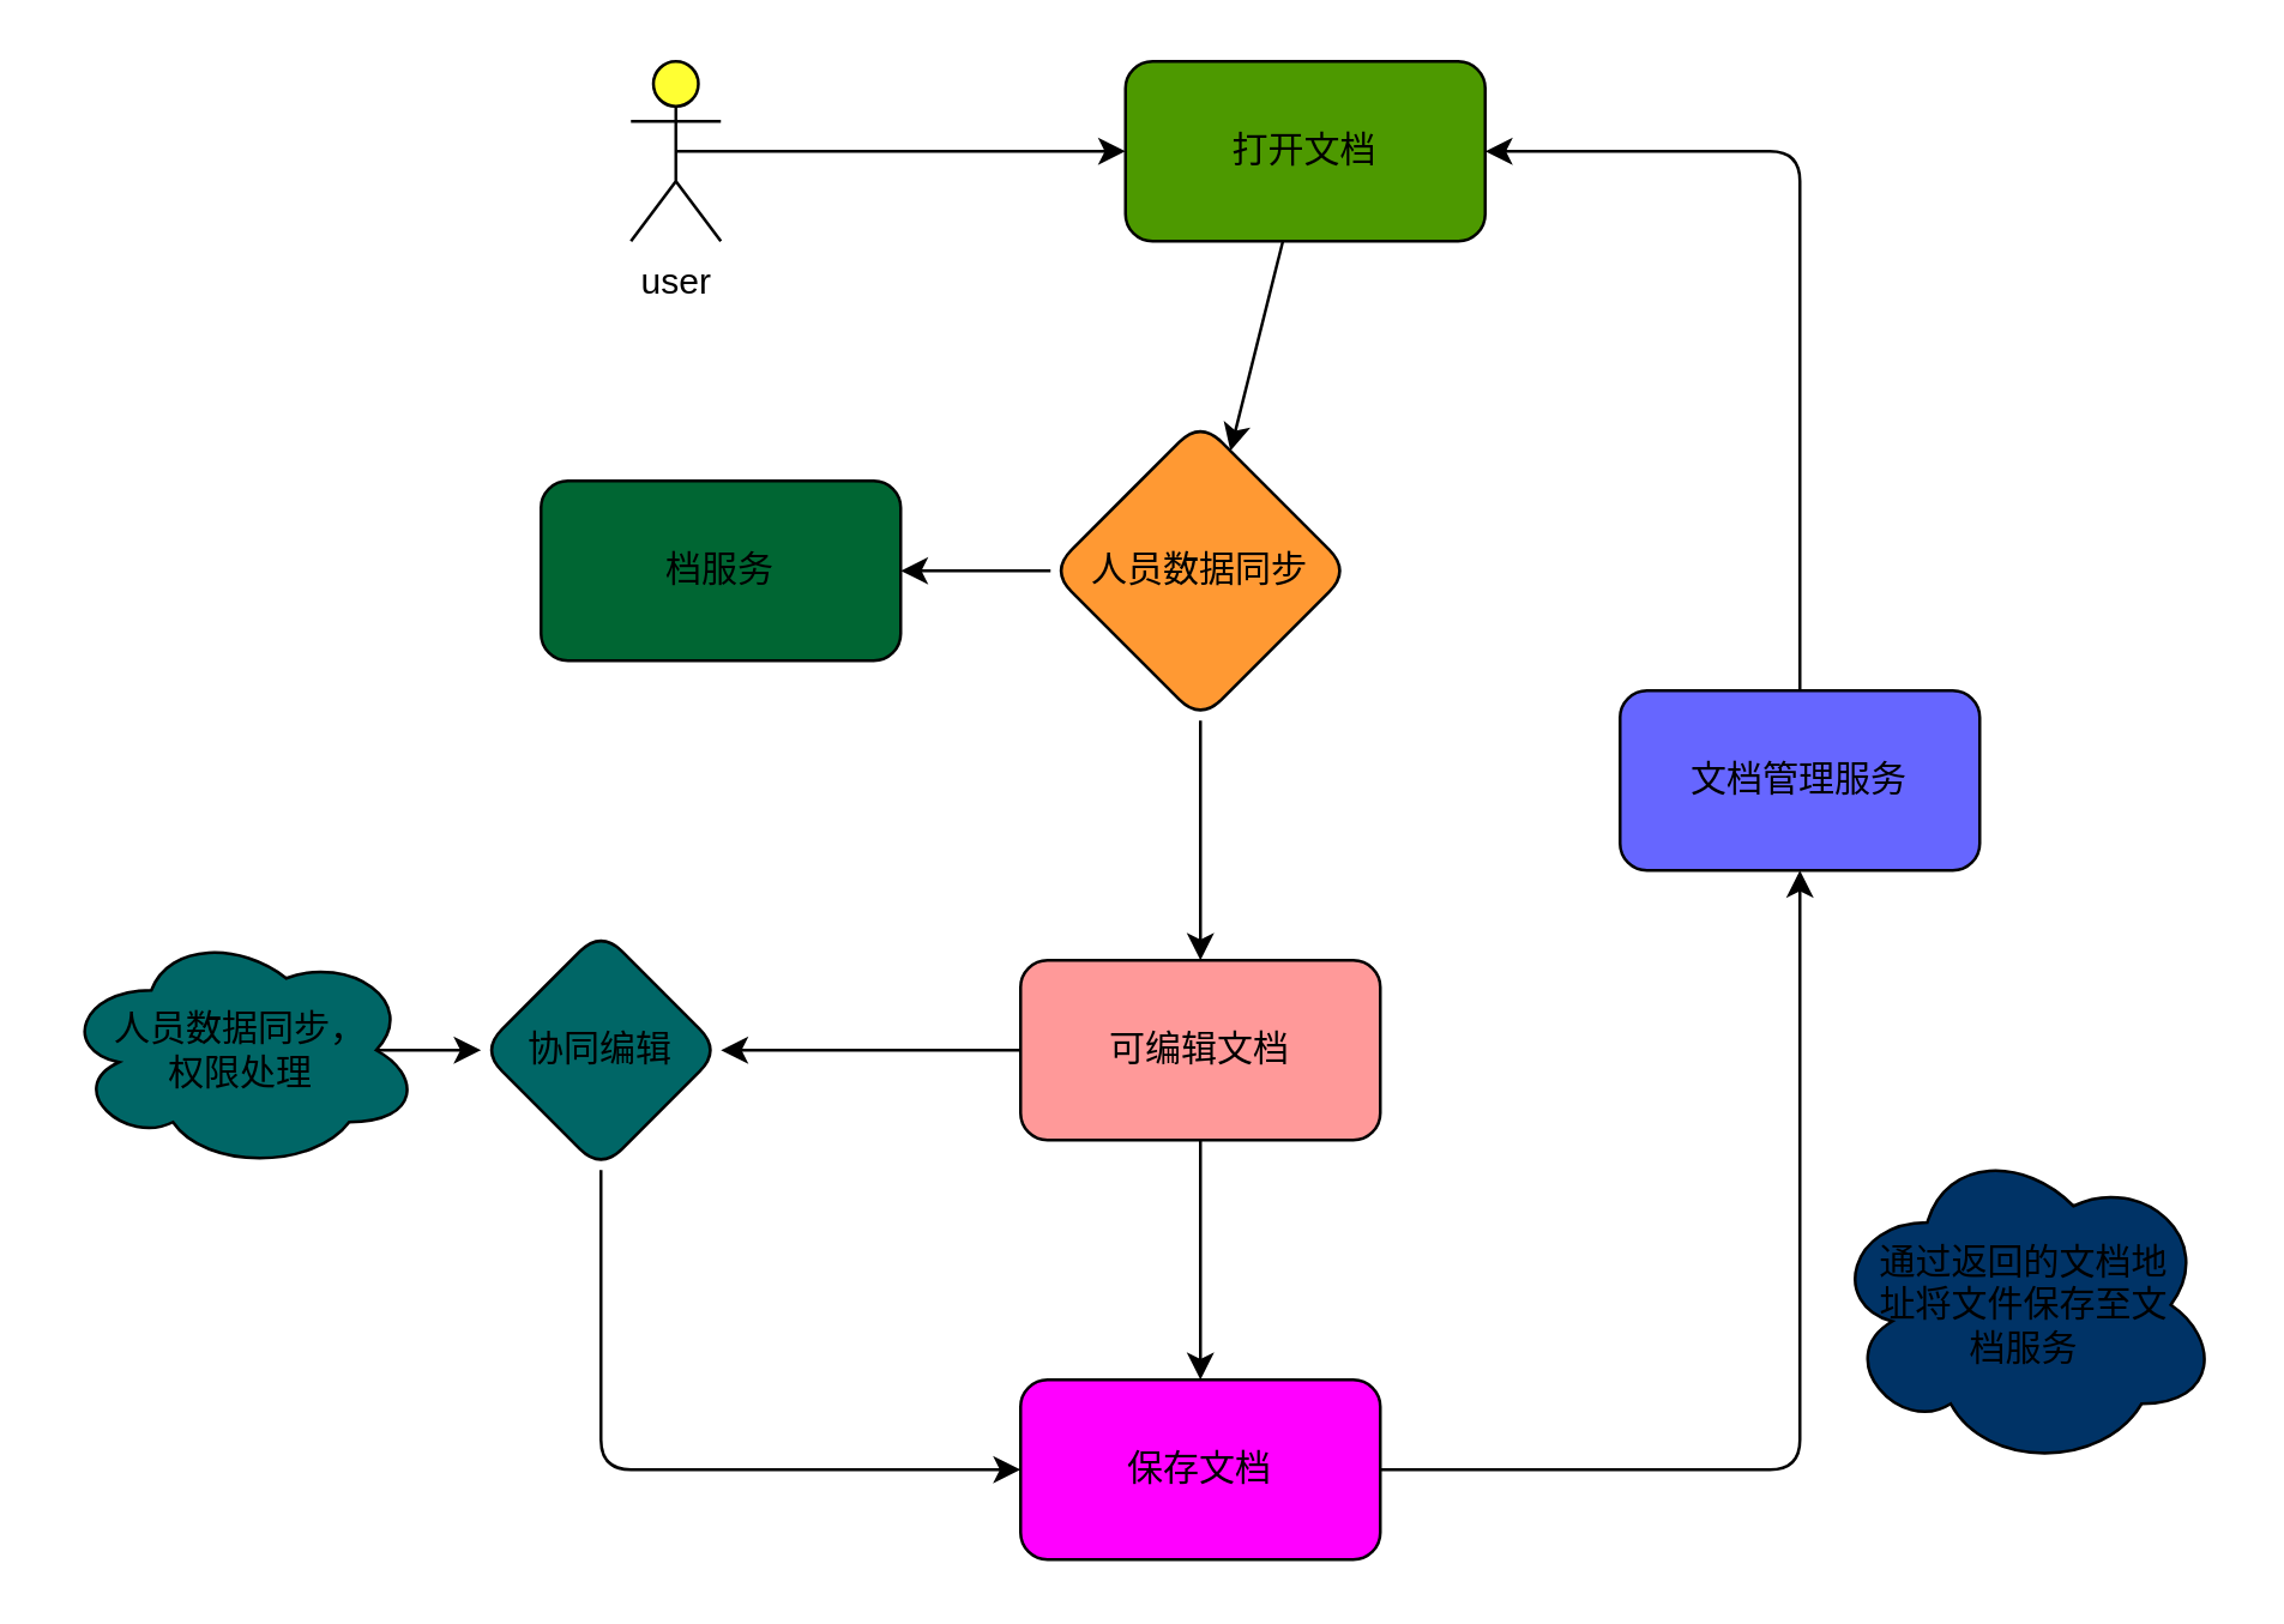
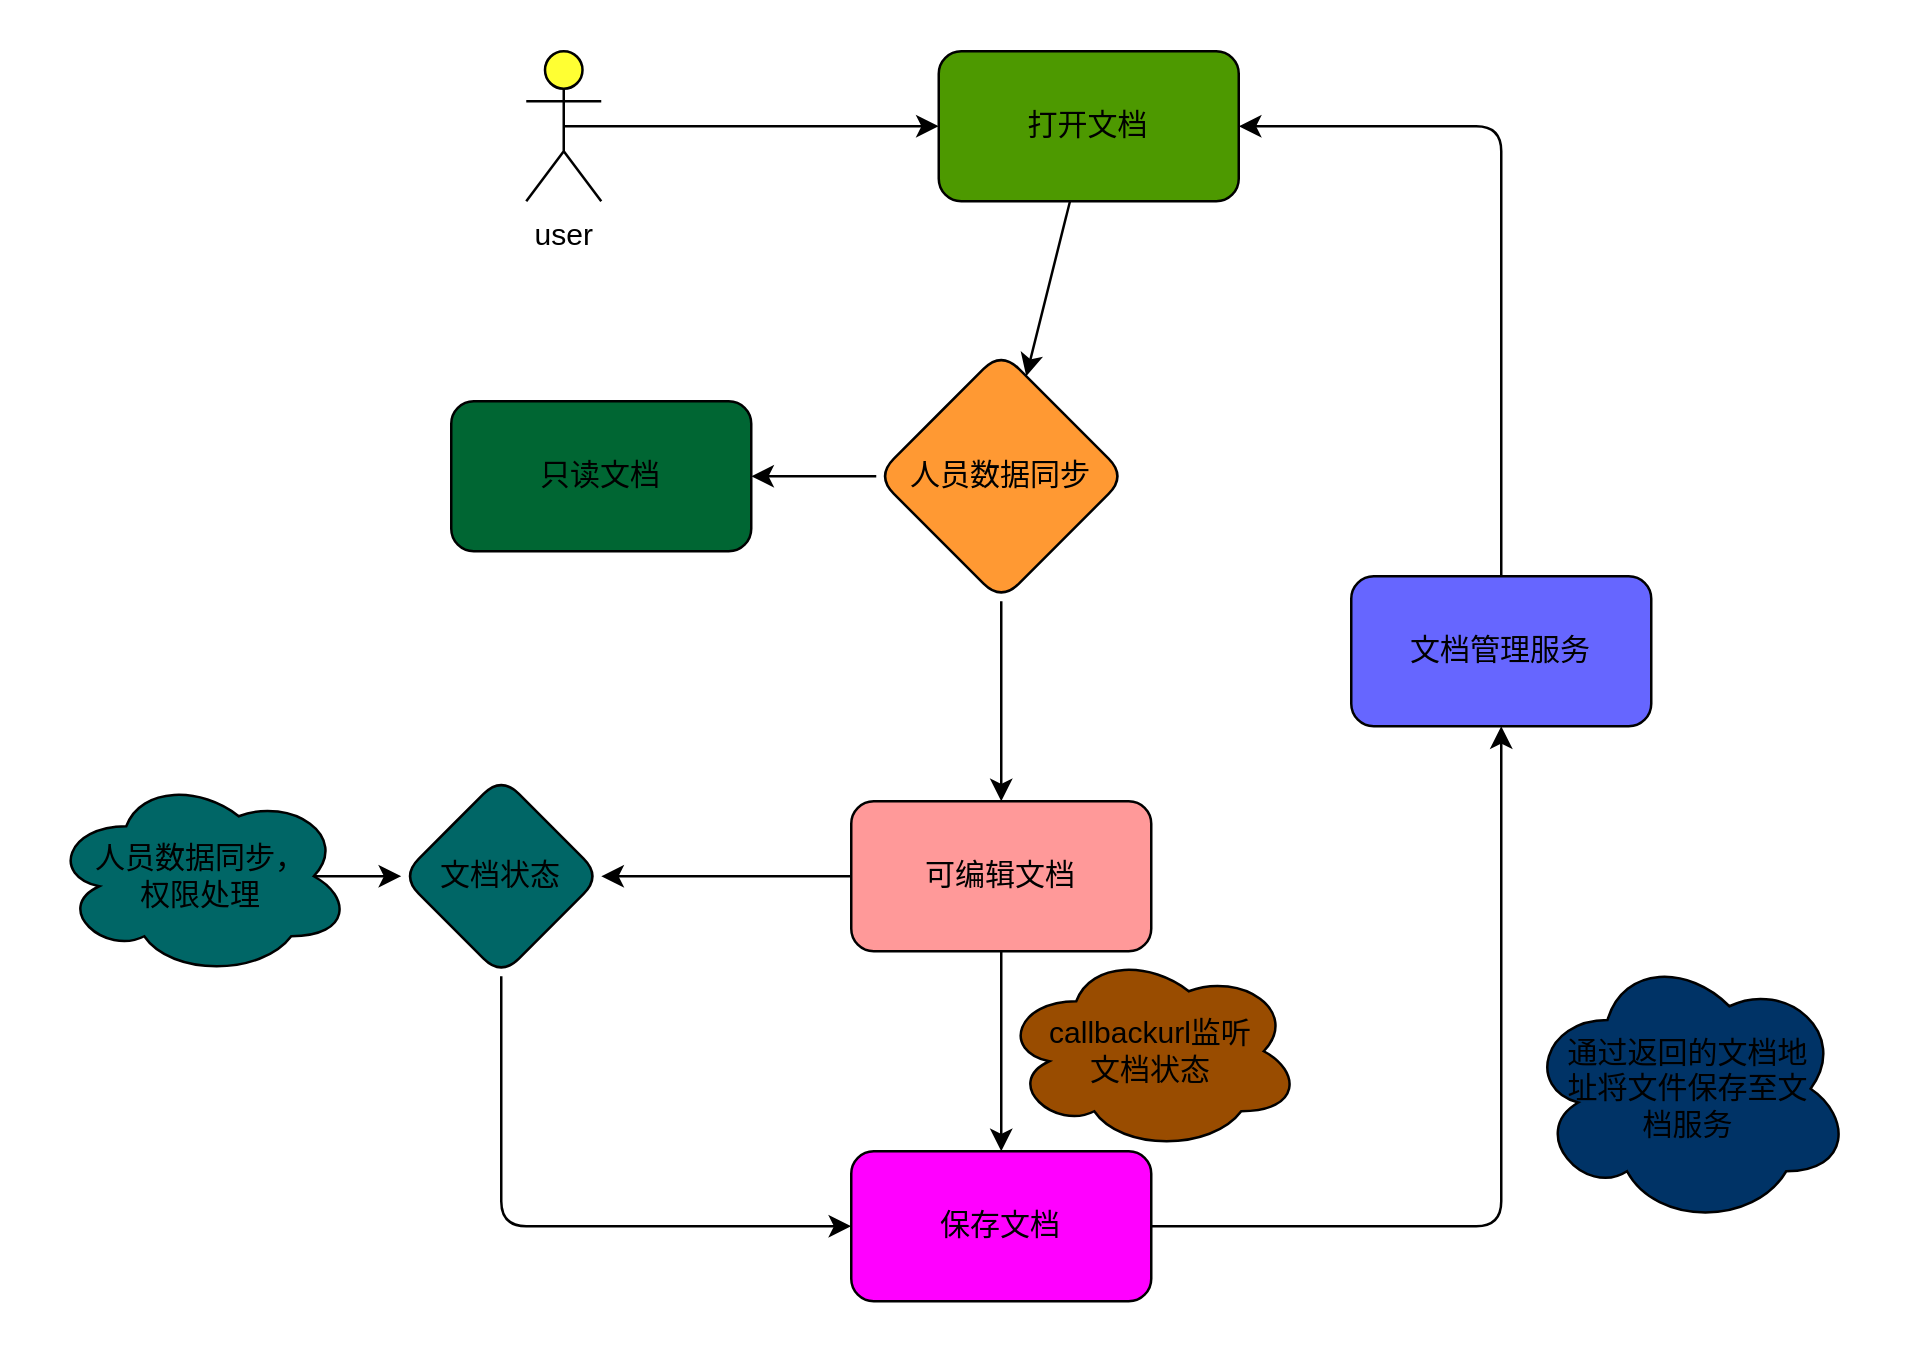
  <mxCell id="0" />
  <mxCell id="1" parent="0" />
  <mxCell id="2" value="" style="edgeStyle=none;html=1;" edge="1" parent="1" source="3" target="6"><mxGeometry relative="1" as="geometry" /></mxCell>
  <mxCell id="3" value="打开文档" style="rounded=1;whiteSpace=wrap;html=1;fillColor=#4D9900;" vertex="1" parent="1"><mxGeometry x="375" y="20" width="120" height="60" as="geometry" /></mxCell>
  <mxCell id="4" value="" style="edgeStyle=none;html=1;" edge="1" parent="1" source="6" target="7"><mxGeometry relative="1" as="geometry" /></mxCell>
  <mxCell id="5" value="" style="edgeStyle=none;html=1;" edge="1" parent="1" source="6" target="10"><mxGeometry relative="1" as="geometry" /></mxCell>
  <mxCell id="6" value="人员数据同步" style="rhombus;whiteSpace=wrap;html=1;rounded=1;fillColor=#FF9933;" vertex="1" parent="1"><mxGeometry x="350" y="140" width="100" height="100" as="geometry" /></mxCell>
- <mxCell id="7" value="档服务" style="whiteSpace=wrap;html=1;rounded=1;fillColor=#006633;" vertex="1" parent="1"><mxGeometry x="180" y="160" width="120" height="60" as="geometry" /></mxCell>
+ <mxCell id="7" value="只读文档" style="whiteSpace=wrap;html=1;rounded=1;fillColor=#006633;" vertex="1" parent="1"><mxGeometry x="180" y="160" width="120" height="60" as="geometry" /></mxCell>
  <mxCell id="8" value="" style="edgeStyle=none;html=1;" edge="1" parent="1" source="10" target="12"><mxGeometry relative="1" as="geometry" /></mxCell>
  <mxCell id="9" value="" style="edgeStyle=none;html=1;" edge="1" parent="1" source="10" target="18"><mxGeometry relative="1" as="geometry" /></mxCell>
  <mxCell id="10" value="可编辑文档" style="whiteSpace=wrap;html=1;rounded=1;fillColor=#FF9999;" vertex="1" parent="1"><mxGeometry x="340" y="320" width="120" height="60" as="geometry" /></mxCell>
  <mxCell id="11" value="" style="edgeStyle=none;html=1;" edge="1" parent="1" source="12" target="14"><mxGeometry relative="1" as="geometry"><Array as="points"><mxPoint x="600" y="490" /></Array></mxGeometry></mxCell>
  <mxCell id="12" value="保存文档" style="whiteSpace=wrap;html=1;rounded=1;fillColor=#FF00FF;" vertex="1" parent="1"><mxGeometry x="340" y="460" width="120" height="60" as="geometry" /></mxCell>
  <mxCell id="13" style="edgeStyle=none;html=1;exitX=0.5;exitY=0;exitDx=0;exitDy=0;entryX=1;entryY=0.5;entryDx=0;entryDy=0;" edge="1" parent="1" source="14" target="3"><mxGeometry relative="1" as="geometry"><Array as="points"><mxPoint x="600" y="50" /></Array></mxGeometry></mxCell>
  <mxCell id="14" value="文档管理服务" style="whiteSpace=wrap;html=1;rounded=1;fillColor=#6666FF;" vertex="1" parent="1"><mxGeometry x="540" y="230" width="120" height="60" as="geometry" /></mxCell>
  <mxCell id="15" style="edgeStyle=none;html=1;exitX=0.5;exitY=0.5;exitDx=0;exitDy=0;exitPerimeter=0;entryX=0;entryY=0.5;entryDx=0;entryDy=0;" edge="1" parent="1" source="16" target="3"><mxGeometry relative="1" as="geometry" /></mxCell>
  <mxCell id="16" value="user" style="shape=umlActor;verticalLabelPosition=bottom;verticalAlign=top;html=1;outlineConnect=0;fillColor=#FFFF33;" vertex="1" parent="1"><mxGeometry x="210" y="20" width="30" height="60" as="geometry" /></mxCell>
  <mxCell id="17" style="edgeStyle=none;html=1;exitX=0.5;exitY=1;exitDx=0;exitDy=0;entryX=0;entryY=0.5;entryDx=0;entryDy=0;" edge="1" parent="1" source="18" target="12"><mxGeometry relative="1" as="geometry"><Array as="points"><mxPoint x="200" y="490" /></Array></mxGeometry></mxCell>
- <mxCell id="18" value="协同编辑" style="rhombus;whiteSpace=wrap;html=1;fillColor=#006666;rounded=1;" vertex="1" parent="1"><mxGeometry x="160" y="310" width="80" height="80" as="geometry" /></mxCell>
+ <mxCell id="18" value="文档状态" style="rhombus;whiteSpace=wrap;html=1;fillColor=#006666;rounded=1;" vertex="1" parent="1"><mxGeometry x="160" y="310" width="80" height="80" as="geometry" /></mxCell>
  <mxCell id="19" style="edgeStyle=none;html=1;exitX=0.875;exitY=0.5;exitDx=0;exitDy=0;exitPerimeter=0;entryX=0;entryY=0.5;entryDx=0;entryDy=0;" edge="1" parent="1" source="20" target="18"><mxGeometry relative="1" as="geometry" /></mxCell>
  <mxCell id="20" value="人员数据同步，&lt;br&gt;权限处理" style="ellipse;shape=cloud;whiteSpace=wrap;html=1;fillColor=#006666;" vertex="1" parent="1"><mxGeometry x="20" y="310" width="120" height="80" as="geometry" /></mxCell>
+ <mxCell id="21" value="callbackurl监听&lt;br&gt;文档状态" style="ellipse;shape=cloud;whiteSpace=wrap;html=1;fillColor=#994C00;" vertex="1" parent="1"><mxGeometry x="400" y="380" width="120" height="80" as="geometry" /></mxCell>
  <mxCell id="22" value="通过返回的文档地&lt;br&gt;址将文件保存至文&lt;br&gt;档服务" style="ellipse;shape=cloud;whiteSpace=wrap;html=1;fillColor=#003366;" vertex="1" parent="1"><mxGeometry x="610" y="380" width="130" height="110" as="geometry" /></mxCell>
